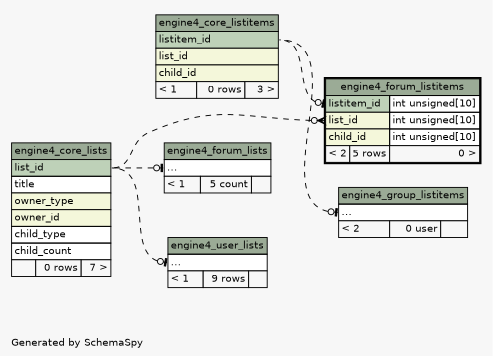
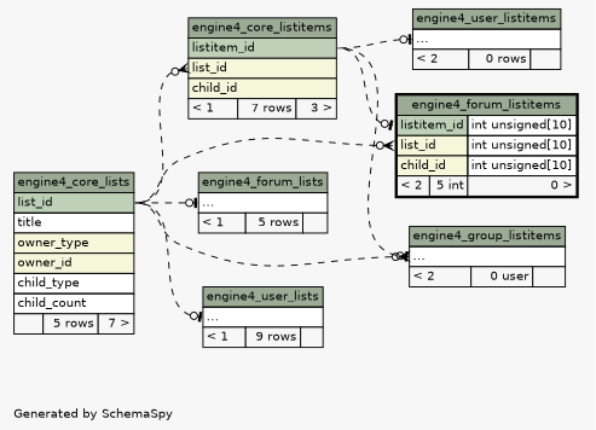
  digraph {
    bgcolor="#f7f7f7"
    fontname=Helvetica
    fontsize=11
    label="\nGenerated by SchemaSpy"
    labeljust=l
    nodesep=0.18
    rankdir=RL
    ranksep=0.46
    node [fontname=Helvetica fontsize=11 shape=plaintext]
    edge [arrowhead=none arrowsize=0.8 arrowtail=teeodot dir=back headport="list_id:e" style=dashed tailport="elipses:w"]
-   n1 [label=<     <TABLE BORDER="0" CELLBORDER="1" CELLSPACING="0" BGCOLOR="#ffffff">       <TR><TD COLSPAN="3" BGCOLOR="#9bab96" ALIGN="CENTER">engine4_core_listitems</TD></TR>       <TR><TD PORT="listitem_id" COLSPAN="3" BGCOLOR="#bed1b8" ALIGN="LEFT">listitem_id</TD></TR>       <TR><TD PORT="list_id" COLSPAN="3" BGCOLOR="#f4f7da" ALIGN="LEFT">list_id</TD></TR>       <TR><TD PORT="child_id" COLSPAN="3" BGCOLOR="#f4f7da" ALIGN="LEFT">child_id</TD></TR>       <TR><TD ALIGN="LEFT" BGCOLOR="#f7f7f7">&lt; 1</TD><TD ALIGN="RIGHT" BGCOLOR="#f7f7f7">0 rows</TD><TD ALIGN="RIGHT" BGCOLOR="#f7f7f7">3 &gt;</TD></TR>     </TABLE>>]
-   n2 [label=<     <TABLE BORDER="0" CELLBORDER="1" CELLSPACING="0" BGCOLOR="#ffffff">       <TR><TD COLSPAN="3" BGCOLOR="#9bab96" ALIGN="CENTER">engine4_core_lists</TD></TR>       <TR><TD PORT="list_id" COLSPAN="3" BGCOLOR="#bed1b8" ALIGN="LEFT">list_id</TD></TR>       <TR><TD PORT="title" COLSPAN="3" ALIGN="LEFT">title</TD></TR>       <TR><TD PORT="owner_type" COLSPAN="3" BGCOLOR="#f4f7da" ALIGN="LEFT">owner_type</TD></TR>       <TR><TD PORT="owner_id" COLSPAN="3" BGCOLOR="#f4f7da" ALIGN="LEFT">owner_id</TD></TR>       <TR><TD PORT="child_type" COLSPAN="3" ALIGN="LEFT">child_type</TD></TR>       <TR><TD PORT="child_count" COLSPAN="3" ALIGN="LEFT">child_count</TD></TR>       <TR><TD ALIGN="LEFT" BGCOLOR="#f7f7f7">  </TD><TD ALIGN="RIGHT" BGCOLOR="#f7f7f7">0 rows</TD><TD ALIGN="RIGHT" BGCOLOR="#f7f7f7">7 &gt;</TD></TR>     </TABLE>>]
-   n3 [label=<     <TABLE BORDER="2" CELLBORDER="1" CELLSPACING="0" BGCOLOR="#ffffff">       <TR><TD COLSPAN="3" BGCOLOR="#9bab96" ALIGN="CENTER">engine4_forum_listitems</TD></TR>       <TR><TD PORT="listitem_id" COLSPAN="2" BGCOLOR="#bed1b8" ALIGN="LEFT">listitem_id</TD><TD PORT="listitem_id.type" ALIGN="LEFT">int unsigned[10]</TD></TR>       <TR><TD PORT="list_id" COLSPAN="2" BGCOLOR="#f4f7da" ALIGN="LEFT">list_id</TD><TD PORT="list_id.type" ALIGN="LEFT">int unsigned[10]</TD></TR>       <TR><TD PORT="child_id" COLSPAN="2" BGCOLOR="#f4f7da" ALIGN="LEFT">child_id</TD><TD PORT="child_id.type" ALIGN="LEFT">int unsigned[10]</TD></TR>       <TR><TD ALIGN="LEFT" BGCOLOR="#f7f7f7">&lt; 2</TD><TD ALIGN="RIGHT" BGCOLOR="#f7f7f7">5 rows</TD><TD ALIGN="RIGHT" BGCOLOR="#f7f7f7">0 &gt;</TD></TR>     </TABLE>>]
-   n4 [label=<     <TABLE BORDER="0" CELLBORDER="1" CELLSPACING="0" BGCOLOR="#ffffff">       <TR><TD COLSPAN="3" BGCOLOR="#9bab96" ALIGN="CENTER">engine4_forum_lists</TD></TR>       <TR><TD PORT="elipses" COLSPAN="3" ALIGN="LEFT">...</TD></TR>       <TR><TD ALIGN="LEFT" BGCOLOR="#f7f7f7">&lt; 1</TD><TD ALIGN="RIGHT" BGCOLOR="#f7f7f7">5 count</TD><TD ALIGN="RIGHT" BGCOLOR="#f7f7f7">  </TD></TR>     </TABLE>>]
+   n1 [label=<     <TABLE BORDER="0" CELLBORDER="1" CELLSPACING="0" BGCOLOR="#ffffff">       <TR><TD COLSPAN="3" BGCOLOR="#9bab96" ALIGN="CENTER">engine4_core_listitems</TD></TR>       <TR><TD PORT="listitem_id" COLSPAN="3" BGCOLOR="#bed1b8" ALIGN="LEFT">listitem_id</TD></TR>       <TR><TD PORT="list_id" COLSPAN="3" BGCOLOR="#f4f7da" ALIGN="LEFT">list_id</TD></TR>       <TR><TD PORT="child_id" COLSPAN="3" BGCOLOR="#f4f7da" ALIGN="LEFT">child_id</TD></TR>       <TR><TD ALIGN="LEFT" BGCOLOR="#f7f7f7">&lt; 1</TD><TD ALIGN="RIGHT" BGCOLOR="#f7f7f7">7 rows</TD><TD ALIGN="RIGHT" BGCOLOR="#f7f7f7">3 &gt;</TD></TR>     </TABLE>>]
+   n2 [label=<     <TABLE BORDER="0" CELLBORDER="1" CELLSPACING="0" BGCOLOR="#ffffff">       <TR><TD COLSPAN="3" BGCOLOR="#9bab96" ALIGN="CENTER">engine4_core_lists</TD></TR>       <TR><TD PORT="list_id" COLSPAN="3" BGCOLOR="#bed1b8" ALIGN="LEFT">list_id</TD></TR>       <TR><TD PORT="title" COLSPAN="3" ALIGN="LEFT">title</TD></TR>       <TR><TD PORT="owner_type" COLSPAN="3" BGCOLOR="#f4f7da" ALIGN="LEFT">owner_type</TD></TR>       <TR><TD PORT="owner_id" COLSPAN="3" BGCOLOR="#f4f7da" ALIGN="LEFT">owner_id</TD></TR>       <TR><TD PORT="child_type" COLSPAN="3" ALIGN="LEFT">child_type</TD></TR>       <TR><TD PORT="child_count" COLSPAN="3" ALIGN="LEFT">child_count</TD></TR>       <TR><TD ALIGN="LEFT" BGCOLOR="#f7f7f7">  </TD><TD ALIGN="RIGHT" BGCOLOR="#f7f7f7">5 rows</TD><TD ALIGN="RIGHT" BGCOLOR="#f7f7f7">7 &gt;</TD></TR>     </TABLE>>]
+   n3 [label=<     <TABLE BORDER="2" CELLBORDER="1" CELLSPACING="0" BGCOLOR="#ffffff">       <TR><TD COLSPAN="3" BGCOLOR="#9bab96" ALIGN="CENTER">engine4_forum_listitems</TD></TR>       <TR><TD PORT="listitem_id" COLSPAN="2" BGCOLOR="#bed1b8" ALIGN="LEFT">listitem_id</TD><TD PORT="listitem_id.type" ALIGN="LEFT">int unsigned[10]</TD></TR>       <TR><TD PORT="list_id" COLSPAN="2" BGCOLOR="#f4f7da" ALIGN="LEFT">list_id</TD><TD PORT="list_id.type" ALIGN="LEFT">int unsigned[10]</TD></TR>       <TR><TD PORT="child_id" COLSPAN="2" BGCOLOR="#f4f7da" ALIGN="LEFT">child_id</TD><TD PORT="child_id.type" ALIGN="LEFT">int unsigned[10]</TD></TR>       <TR><TD ALIGN="LEFT" BGCOLOR="#f7f7f7">&lt; 2</TD><TD ALIGN="RIGHT" BGCOLOR="#f7f7f7">5 int</TD><TD ALIGN="RIGHT" BGCOLOR="#f7f7f7">0 &gt;</TD></TR>     </TABLE>>]
+   n4 [label=<     <TABLE BORDER="0" CELLBORDER="1" CELLSPACING="0" BGCOLOR="#ffffff">       <TR><TD COLSPAN="3" BGCOLOR="#9bab96" ALIGN="CENTER">engine4_forum_lists</TD></TR>       <TR><TD PORT="elipses" COLSPAN="3" ALIGN="LEFT">...</TD></TR>       <TR><TD ALIGN="LEFT" BGCOLOR="#f7f7f7">&lt; 1</TD><TD ALIGN="RIGHT" BGCOLOR="#f7f7f7">5 rows</TD><TD ALIGN="RIGHT" BGCOLOR="#f7f7f7">  </TD></TR>     </TABLE>>]
    n5 [label=<     <TABLE BORDER="0" CELLBORDER="1" CELLSPACING="0" BGCOLOR="#ffffff">       <TR><TD COLSPAN="3" BGCOLOR="#9bab96" ALIGN="CENTER">engine4_group_listitems</TD></TR>       <TR><TD PORT="elipses" COLSPAN="3" ALIGN="LEFT">...</TD></TR>       <TR><TD ALIGN="LEFT" BGCOLOR="#f7f7f7">&lt; 2</TD><TD ALIGN="RIGHT" BGCOLOR="#f7f7f7">0 user</TD><TD ALIGN="RIGHT" BGCOLOR="#f7f7f7">  </TD></TR>     </TABLE>>]
+   n6 [label=<     <TABLE BORDER="0" CELLBORDER="1" CELLSPACING="0" BGCOLOR="#ffffff">       <TR><TD COLSPAN="3" BGCOLOR="#9bab96" ALIGN="CENTER">engine4_user_listitems</TD></TR>       <TR><TD PORT="elipses" COLSPAN="3" ALIGN="LEFT">...</TD></TR>       <TR><TD ALIGN="LEFT" BGCOLOR="#f7f7f7">&lt; 2</TD><TD ALIGN="RIGHT" BGCOLOR="#f7f7f7">0 rows</TD><TD ALIGN="RIGHT" BGCOLOR="#f7f7f7">  </TD></TR>     </TABLE>>]
    n7 [label=<     <TABLE BORDER="0" CELLBORDER="1" CELLSPACING="0" BGCOLOR="#ffffff">       <TR><TD COLSPAN="3" BGCOLOR="#9bab96" ALIGN="CENTER">engine4_user_lists</TD></TR>       <TR><TD PORT="elipses" COLSPAN="3" ALIGN="LEFT">...</TD></TR>       <TR><TD ALIGN="LEFT" BGCOLOR="#f7f7f7">&lt; 1</TD><TD ALIGN="RIGHT" BGCOLOR="#f7f7f7">9 rows</TD><TD ALIGN="RIGHT" BGCOLOR="#f7f7f7">  </TD></TR>     </TABLE>>]
+   n1 -> n2 [arrowtail=crowodot tailport="list_id:w"]
    n3 -> n1 [headport="listitem_id:e" tailport="listitem_id:w"]
    n3 -> n2 [arrowtail=crowodot tailport="list_id:w"]
    n4 -> n2
    n5 -> n1 [headport="listitem_id:e"]
+   n5 -> n2 [arrowtail=crowodot]
+   n6 -> n1 [headport="listitem_id:e"]
    n7 -> n2
  }
